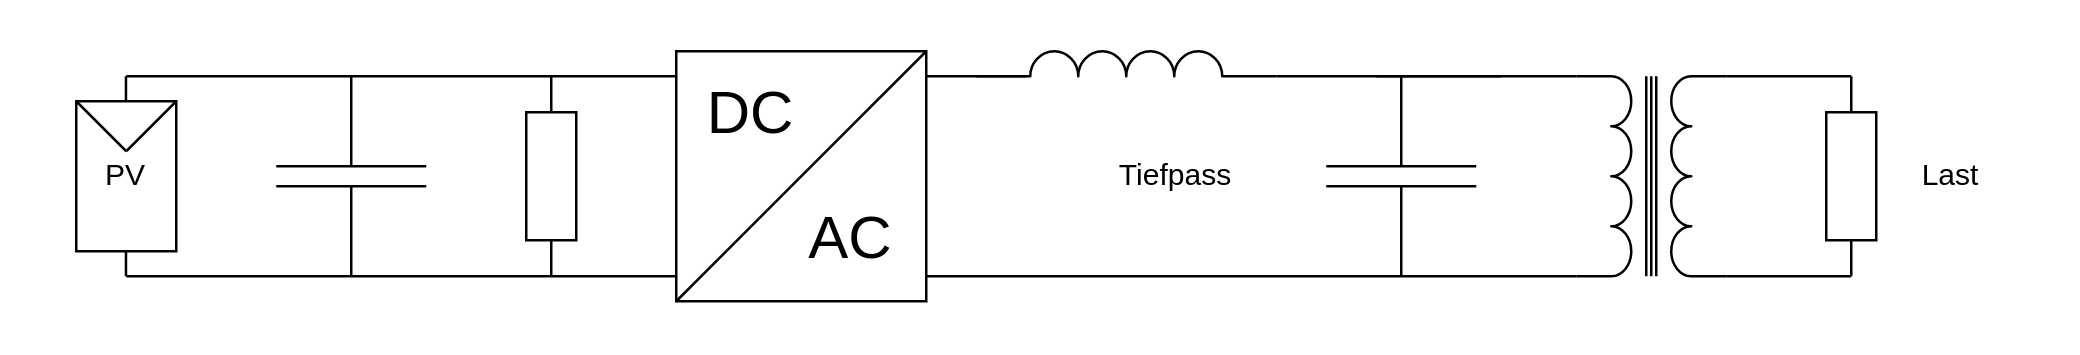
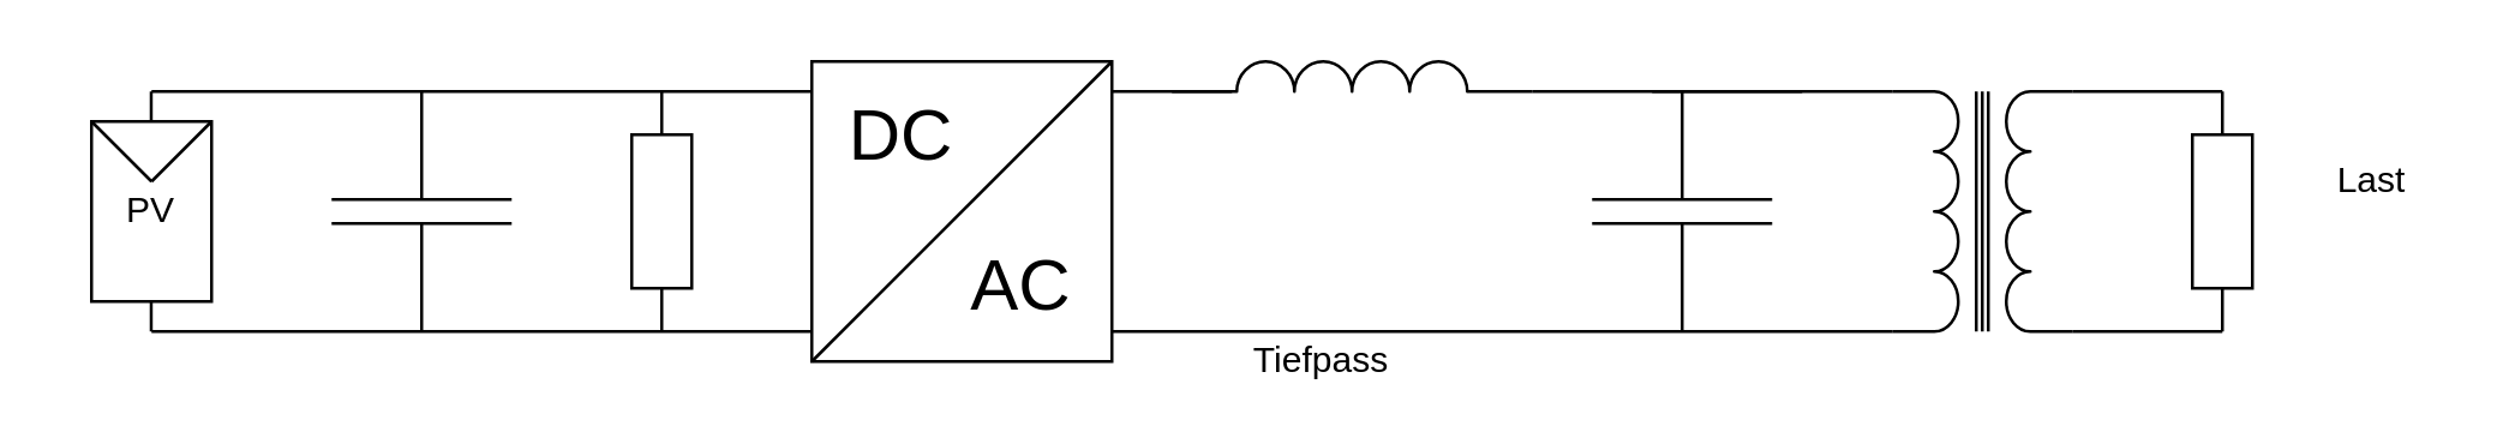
  <mxCell id="0" />
  <mxCell id="1" parent="0" />
  <mxCell id="2" value="" style="pointerEvents=1;verticalLabelPosition=bottom;shadow=0;dashed=0;align=center;html=1;verticalAlign=top;shape=mxgraph.electrical.inductors.transformer_1;direction=south;" vertex="1" parent="1"><mxGeometry x="630" y="30" width="60" height="80" as="geometry" /></mxCell>
  <mxCell id="3" value="" style="pointerEvents=1;verticalLabelPosition=bottom;shadow=0;dashed=0;align=center;html=1;verticalAlign=top;shape=mxgraph.electrical.inductors.inductor_3;direction=east;" vertex="1" parent="1"><mxGeometry x="390" y="20" width="120" height="10" as="geometry" /></mxCell>
  <mxCell id="4" value="" style="pointerEvents=1;verticalLabelPosition=bottom;shadow=0;dashed=0;align=center;html=1;verticalAlign=top;shape=mxgraph.electrical.capacitors.capacitor_1;direction=south;" vertex="1" parent="1"><mxGeometry x="530" y="30" width="60" height="80" as="geometry" /></mxCell>
  <mxCell id="5" value="" style="group" vertex="1" connectable="0" parent="1"><mxGeometry x="270" y="20" width="100" height="100" as="geometry" /></mxCell>
  <mxCell id="6" value="" style="verticalLabelPosition=bottom;verticalAlign=top;html=1;shape=mxgraph.basic.rect;fillColor2=none;strokeWidth=1;size=20;indent=5;" vertex="1" parent="5"><mxGeometry width="100" height="100" as="geometry" /></mxCell>
  <mxCell id="7" value="" style="endArrow=none;html=1;rounded=0;" edge="1" parent="5"><mxGeometry width="50" height="50" relative="1" as="geometry"><mxPoint y="100" as="sourcePoint" /><mxPoint x="100" as="targetPoint" /></mxGeometry></mxCell>
  <mxCell id="8" value="&lt;font style=&quot;font-size: 24px;&quot;&gt;DC&lt;/font&gt;" style="text;html=1;align=center;verticalAlign=middle;whiteSpace=wrap;rounded=0;" vertex="1" parent="5"><mxGeometry y="10" width="60" height="30" as="geometry" /></mxCell>
  <mxCell id="9" value="&lt;font style=&quot;font-size: 24px;&quot;&gt;AC&lt;/font&gt;" style="text;html=1;align=center;verticalAlign=middle;whiteSpace=wrap;rounded=0;" vertex="1" parent="5"><mxGeometry x="40" y="60" width="60" height="30" as="geometry" /></mxCell>
  <mxCell id="10" value="" style="endArrow=none;html=1;rounded=0;exitX=1;exitY=1;exitDx=0;exitDy=0;exitPerimeter=0;" edge="1" parent="1" source="3"><mxGeometry width="50" height="50" relative="1" as="geometry"><mxPoint x="520" y="30" as="sourcePoint" /><mxPoint x="600" y="30" as="targetPoint" /></mxGeometry></mxCell>
  <mxCell id="11" value="" style="endArrow=none;html=1;rounded=0;" edge="1" parent="1"><mxGeometry width="50" height="50" relative="1" as="geometry"><mxPoint x="550" y="30" as="sourcePoint" /><mxPoint x="630" y="30" as="targetPoint" /></mxGeometry></mxCell>
  <mxCell id="12" value="" style="endArrow=none;html=1;rounded=0;" edge="1" parent="1"><mxGeometry width="50" height="50" relative="1" as="geometry"><mxPoint x="370" y="30" as="sourcePoint" /><mxPoint x="410" y="30" as="targetPoint" /></mxGeometry></mxCell>
  <mxCell id="13" value="" style="endArrow=none;html=1;rounded=0;" edge="1" parent="1"><mxGeometry width="50" height="50" relative="1" as="geometry"><mxPoint x="370" y="110" as="sourcePoint" /><mxPoint x="630" y="110" as="targetPoint" /></mxGeometry></mxCell>
  <mxCell id="14" value="" style="pointerEvents=1;verticalLabelPosition=bottom;shadow=0;dashed=0;align=center;html=1;verticalAlign=top;shape=mxgraph.electrical.resistors.resistor_1;direction=south;" vertex="1" parent="1"><mxGeometry x="730" y="30" width="20" height="80" as="geometry" /></mxCell>
  <mxCell id="15" value="" style="endArrow=none;html=1;rounded=0;" edge="1" parent="1"><mxGeometry width="50" height="50" relative="1" as="geometry"><mxPoint x="690" y="30" as="sourcePoint" /><mxPoint x="740" y="30" as="targetPoint" /></mxGeometry></mxCell>
  <mxCell id="16" value="" style="endArrow=none;html=1;rounded=0;" edge="1" parent="1"><mxGeometry width="50" height="50" relative="1" as="geometry"><mxPoint x="690" y="110" as="sourcePoint" /><mxPoint x="740" y="110" as="targetPoint" /></mxGeometry></mxCell>
  <mxCell id="17" value="" style="pointerEvents=1;verticalLabelPosition=bottom;shadow=0;dashed=0;align=center;html=1;verticalAlign=top;shape=mxgraph.electrical.capacitors.capacitor_1;direction=south;" vertex="1" parent="1"><mxGeometry x="110" y="30" width="60" height="80" as="geometry" /></mxCell>
  <mxCell id="18" value="" style="pointerEvents=1;verticalLabelPosition=bottom;shadow=0;dashed=0;align=center;html=1;verticalAlign=top;shape=mxgraph.electrical.resistors.resistor_1;direction=south;" vertex="1" parent="1"><mxGeometry x="210" y="30" width="20" height="80" as="geometry" /></mxCell>
  <mxCell id="19" value="" style="endArrow=none;html=1;rounded=0;" edge="1" parent="1"><mxGeometry width="50" height="50" relative="1" as="geometry"><mxPoint x="50" y="29.99" as="sourcePoint" /><mxPoint x="270" y="29.99" as="targetPoint" /></mxGeometry></mxCell>
  <mxCell id="20" value="" style="endArrow=none;html=1;rounded=0;" edge="1" parent="1"><mxGeometry width="50" height="50" relative="1" as="geometry"><mxPoint x="50" y="110" as="sourcePoint" /><mxPoint x="270" y="110" as="targetPoint" /></mxGeometry></mxCell>
  <mxCell id="21" value="" style="endArrow=none;html=1;rounded=0;" edge="1" parent="1"><mxGeometry width="50" height="50" relative="1" as="geometry"><mxPoint x="49.89" y="40" as="sourcePoint" /><mxPoint x="49.89" y="30" as="targetPoint" /></mxGeometry></mxCell>
  <mxCell id="22" value="" style="endArrow=none;html=1;rounded=0;" edge="1" parent="1"><mxGeometry width="50" height="50" relative="1" as="geometry"><mxPoint x="49.89" y="110" as="sourcePoint" /><mxPoint x="49.89" y="100" as="targetPoint" /></mxGeometry></mxCell>
  <mxCell id="23" value="" style="group" vertex="1" connectable="0" parent="1"><mxGeometry x="30" y="40" width="50" height="60" as="geometry" /></mxCell>
  <mxCell id="24" value="" style="rounded=0;whiteSpace=wrap;html=1;direction=south;" vertex="1" parent="23"><mxGeometry width="40" height="60" as="geometry" /></mxCell>
  <mxCell id="25" value="" style="endArrow=none;html=1;rounded=0;" edge="1" parent="23"><mxGeometry width="50" height="50" relative="1" as="geometry"><mxPoint x="20" y="20" as="sourcePoint" /><mxPoint x="40" as="targetPoint" /></mxGeometry></mxCell>
  <mxCell id="26" value="" style="endArrow=none;html=1;rounded=0;" edge="1" parent="23"><mxGeometry width="50" height="50" relative="1" as="geometry"><mxPoint x="20" y="20" as="sourcePoint" /><mxPoint as="targetPoint" /></mxGeometry></mxCell>
  <mxCell id="27" value="PV" style="text;html=1;align=center;verticalAlign=middle;whiteSpace=wrap;rounded=0;" vertex="1" parent="23"><mxGeometry x="-10" y="15" width="60" height="30" as="geometry" /></mxCell>
- <mxCell id="28" value="Tiefpass" style="text;html=1;align=center;verticalAlign=middle;whiteSpace=wrap;rounded=0;" vertex="1" parent="1"><mxGeometry x="440" y="55" width="60" height="30" as="geometry" /></mxCell>
- <mxCell id="29" value="Last" style="text;html=1;align=center;verticalAlign=middle;whiteSpace=wrap;rounded=0;" vertex="1" parent="1"><mxGeometry x="750" y="55" width="60" height="30" as="geometry" /></mxCell>
+ <mxCell id="28" value="Tiefpass" style="text;html=1;align=center;verticalAlign=middle;whiteSpace=wrap;rounded=0;" vertex="1" parent="1"><mxGeometry x="410" y="105" width="60" height="30" as="geometry" /></mxCell>
+ <mxCell id="29" value="Last" style="text;html=1;align=center;verticalAlign=middle;whiteSpace=wrap;rounded=0;" vertex="1" parent="1"><mxGeometry x="760" y="45" width="60" height="30" as="geometry" /></mxCell>
